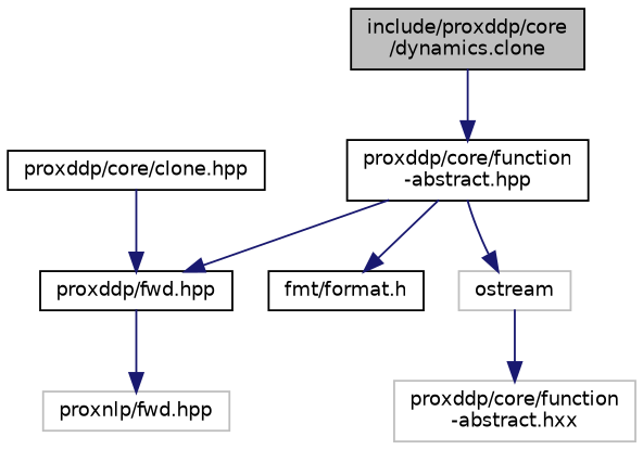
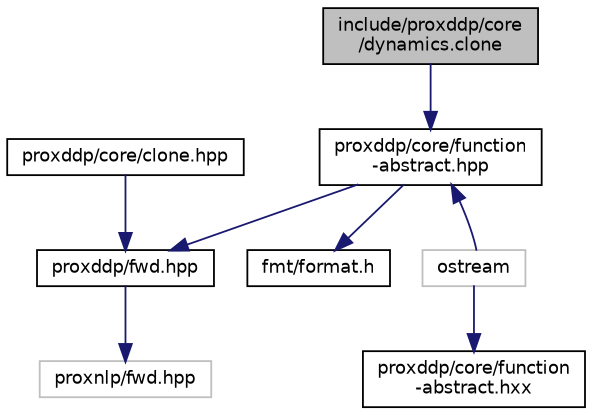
  digraph {
    node [color=black fontname=Helvetica fontsize=10 shape=record]
    edge [color=midnightblue fontname=Helvetica fontsize=10 labelfontname=Helvetica labelfontsize=10 style=solid]
    n1 [fillcolor=grey75 fontcolor=black height=0.2 label="include/proxddp/core\l/dynamics.clone" style=filled width=0.4]
    n2 [height=0.2 label="proxddp/core/function\l-abstract.hpp" width=0.4]
    n3 [height=0.2 label="proxddp/fwd.hpp" width=0.4]
    n4 [height=0.2 label="fmt/format.h" width=0.4]
    n5 [color=grey75 height=0.2 label=ostream width=0.4]
    n6 [color=grey75 height=0.2 label="proxnlp/fwd.hpp" width=0.4]
    n7 [height=0.2 label="proxddp/core/clone.hpp" width=0.4]
-   n8 [color=grey75 height=0.2 label="proxddp/core/function\l-abstract.hxx" width=0.4]
+   n8 [height=0.2 label="proxddp/core/function\l-abstract.hxx" width=0.4]
    n1 -> n2
    n2 -> n3
    n2 -> n4
-   n2 -> n5
+   n5 -> n2
    n3 -> n6
    n5 -> n8
    n7 -> n3
  }
